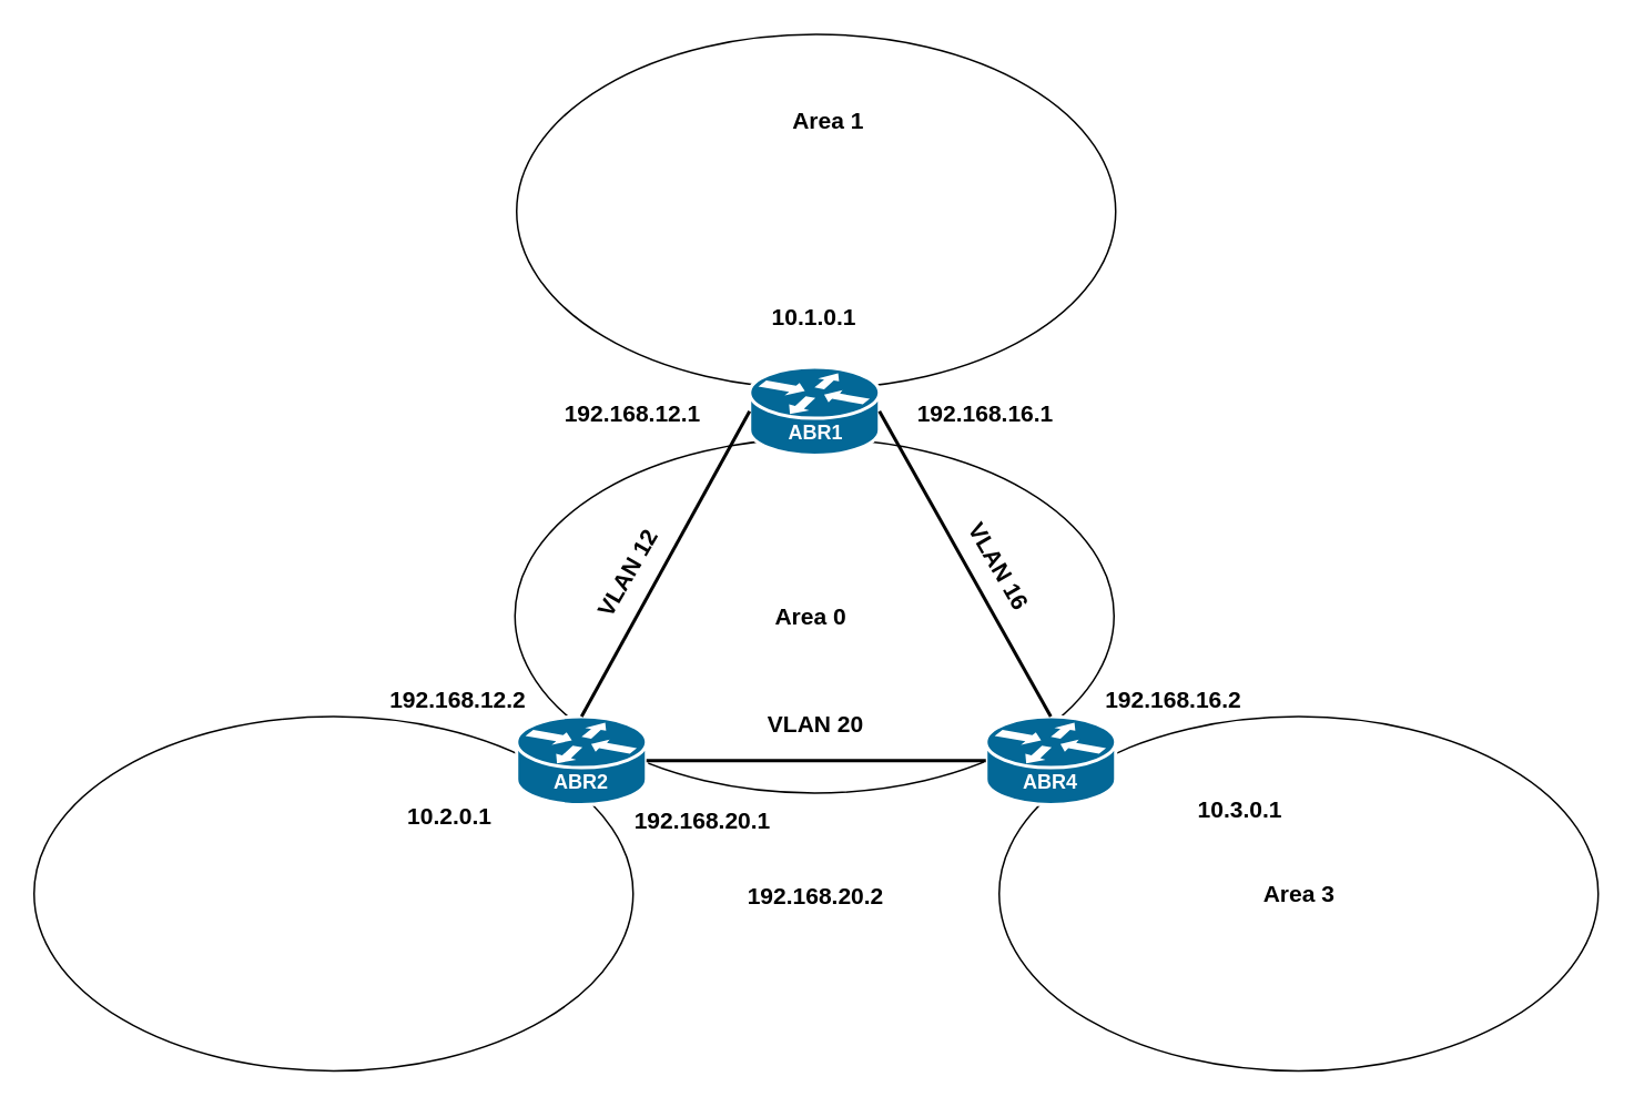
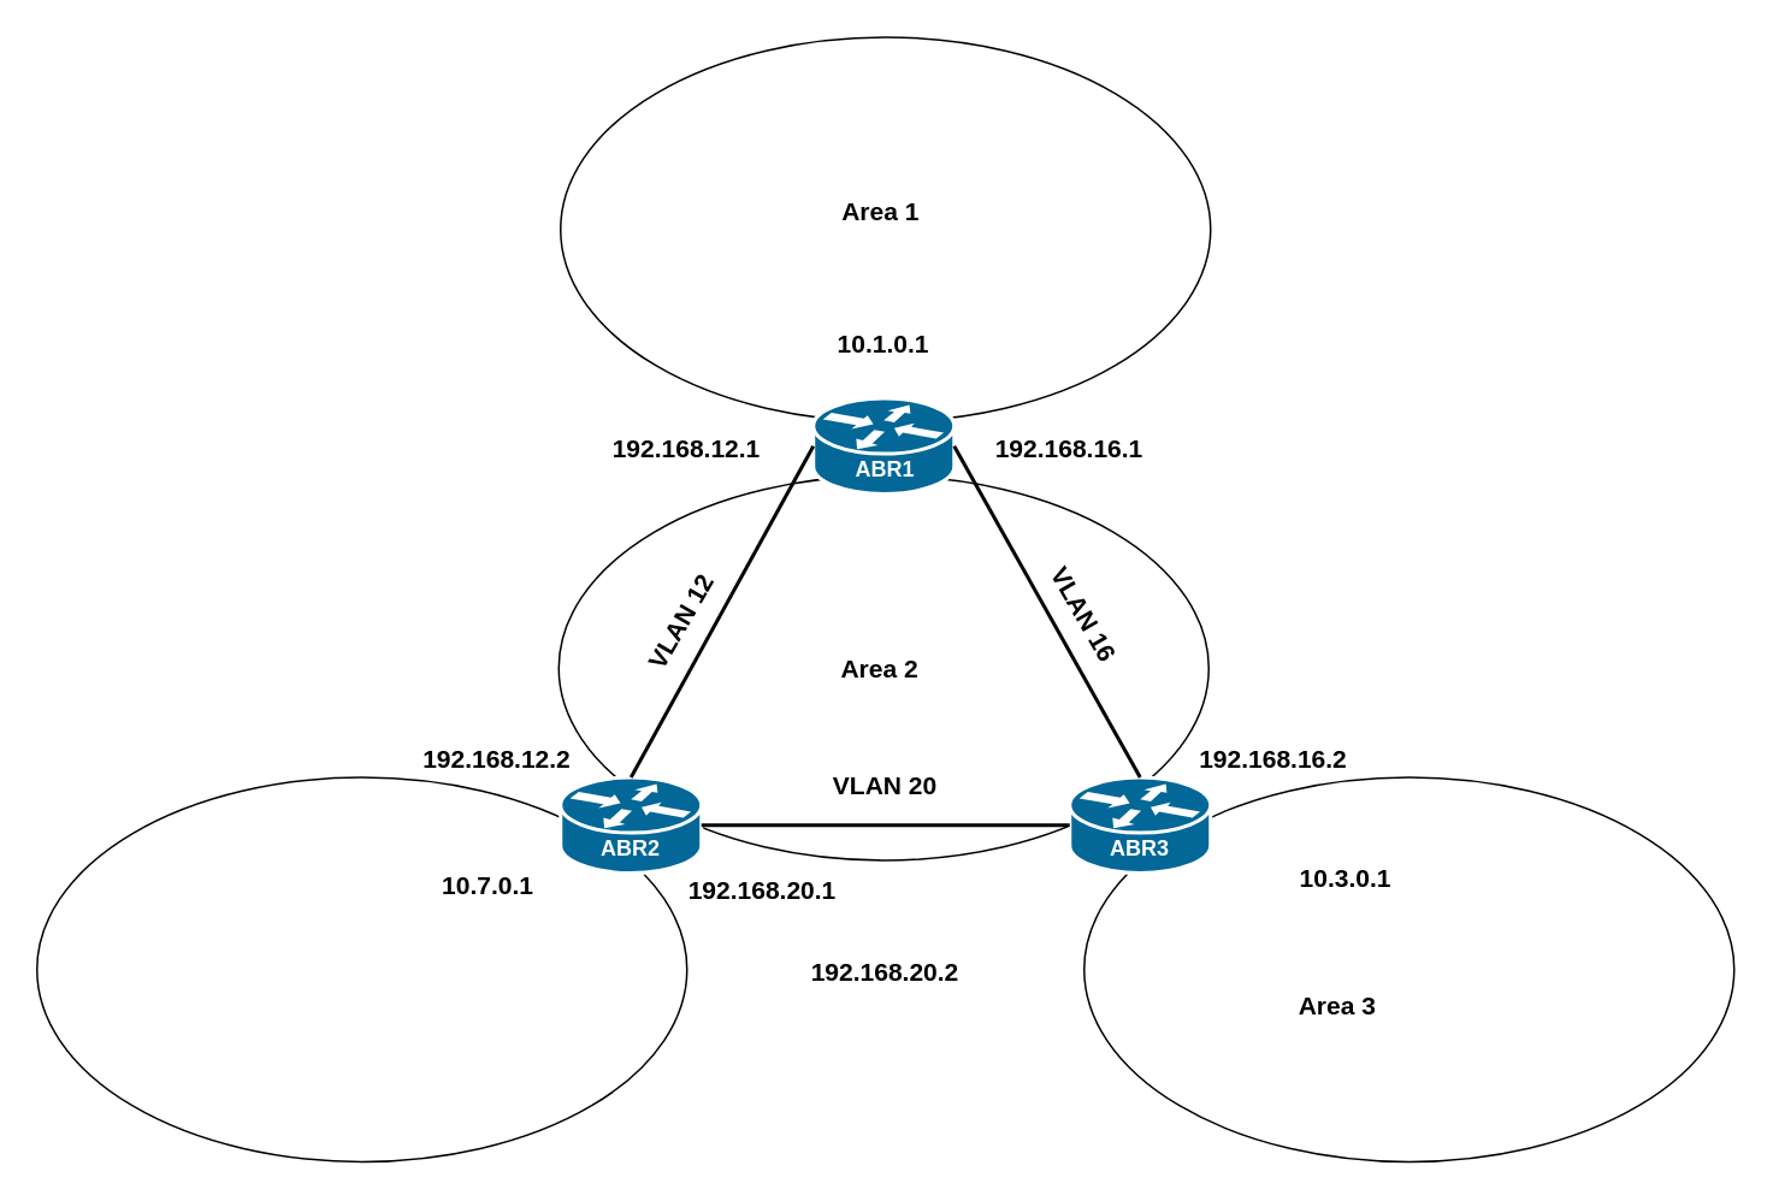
  <mxCell id="0" />
  <mxCell id="1" parent="0" />
  <mxCell id="2" value="" style="ellipse;whiteSpace=wrap;html=1;" vertex="1" parent="1"><mxGeometry x="20" y="430" width="360" height="213" as="geometry" /></mxCell>
  <mxCell id="3" value="" style="ellipse;whiteSpace=wrap;html=1;" vertex="1" parent="1"><mxGeometry x="600" y="430" width="360" height="213" as="geometry" /></mxCell>
  <mxCell id="4" value="" style="ellipse;whiteSpace=wrap;html=1;" vertex="1" parent="1"><mxGeometry x="310" y="20" width="360" height="213" as="geometry" /></mxCell>
  <mxCell id="5" value="" style="ellipse;whiteSpace=wrap;html=1;" vertex="1" parent="1"><mxGeometry x="309" y="263" width="360" height="213" as="geometry" /></mxCell>
  <mxCell id="6" value="" style="shape=mxgraph.cisco.routers.router;html=1;pointerEvents=1;dashed=0;fillColor=#036897;strokeColor=#ffffff;strokeWidth=2;verticalLabelPosition=bottom;verticalAlign=top;align=center;outlineConnect=0;" vertex="1" parent="1"><mxGeometry x="450" y="220" width="78" height="53" as="geometry" /></mxCell>
  <mxCell id="7" value="" style="shape=mxgraph.cisco.routers.router;html=1;pointerEvents=1;dashed=0;fillColor=#036897;strokeColor=#ffffff;strokeWidth=2;verticalLabelPosition=bottom;verticalAlign=top;align=center;outlineConnect=0;" vertex="1" parent="1"><mxGeometry x="592" y="430" width="78" height="53" as="geometry" /></mxCell>
  <mxCell id="8" value="" style="shape=mxgraph.cisco.routers.router;html=1;pointerEvents=1;dashed=0;fillColor=#036897;strokeColor=#ffffff;strokeWidth=2;verticalLabelPosition=bottom;verticalAlign=top;align=center;outlineConnect=0;" vertex="1" parent="1"><mxGeometry x="310" y="430" width="78" height="53" as="geometry" /></mxCell>
  <mxCell id="9" value="" style="endArrow=none;startArrow=none;html=1;startFill=0;endFill=0;strokeWidth=2;" edge="1" parent="1" source="8" target="7"><mxGeometry width="50" height="50" relative="1" as="geometry"><mxPoint x="460" y="526" as="sourcePoint" /><mxPoint x="510" y="476" as="targetPoint" /></mxGeometry></mxCell>
  <mxCell id="10" value="" style="endArrow=none;startArrow=none;html=1;startFill=0;endFill=0;strokeWidth=2;entryX=0;entryY=0.5;entryDx=0;entryDy=0;entryPerimeter=0;exitX=0.5;exitY=0;exitDx=0;exitDy=0;exitPerimeter=0;" edge="1" parent="1" source="8" target="6"><mxGeometry width="50" height="50" relative="1" as="geometry"><mxPoint x="200" y="290" as="sourcePoint" /><mxPoint x="404" y="290" as="targetPoint" /></mxGeometry></mxCell>
  <mxCell id="11" value="" style="endArrow=none;startArrow=none;html=1;startFill=0;endFill=0;strokeWidth=2;entryX=1;entryY=0.5;entryDx=0;entryDy=0;entryPerimeter=0;exitX=0.5;exitY=0;exitDx=0;exitDy=0;exitPerimeter=0;" edge="1" parent="1" source="7" target="6"><mxGeometry width="50" height="50" relative="1" as="geometry"><mxPoint x="528.034" y="416.603" as="sourcePoint" /><mxPoint x="628.724" y="233.155" as="targetPoint" /></mxGeometry></mxCell>
  <mxCell id="12" value="&lt;b&gt;&lt;font color=&quot;#FFFFFF&quot;&gt;ABR2&lt;/font&gt;&lt;/b&gt;" style="text;html=1;strokeColor=none;fillColor=none;align=center;verticalAlign=middle;whiteSpace=wrap;rounded=0;" vertex="1" parent="1"><mxGeometry x="329" y="460" width="40" height="20" as="geometry" /></mxCell>
  <mxCell id="13" value="&lt;font color=&quot;#FFFFFF&quot;&gt;ABR1&lt;/font&gt;" style="text;html=1;strokeColor=none;fillColor=none;align=center;verticalAlign=middle;whiteSpace=wrap;rounded=0;" vertex="1" parent="1"><mxGeometry x="470" y="490" width="40" height="20" as="geometry" /></mxCell>
- <mxCell id="14" value="&lt;b&gt;&lt;font color=&quot;#FFFFFF&quot;&gt;ABR4&lt;/font&gt;&lt;/b&gt;" style="text;html=1;strokeColor=none;fillColor=none;align=center;verticalAlign=middle;whiteSpace=wrap;rounded=0;" vertex="1" parent="1"><mxGeometry x="611" y="460" width="40" height="20" as="geometry" /></mxCell>
+ <mxCell id="14" value="&lt;b&gt;&lt;font color=&quot;#FFFFFF&quot;&gt;ABR3&lt;/font&gt;&lt;/b&gt;" style="text;html=1;strokeColor=none;fillColor=none;align=center;verticalAlign=middle;whiteSpace=wrap;rounded=0;" vertex="1" parent="1"><mxGeometry x="611" y="460" width="40" height="20" as="geometry" /></mxCell>
  <mxCell id="15" value="&lt;b&gt;&lt;font color=&quot;#FFFFFF&quot;&gt;ABR1&lt;/font&gt;&lt;/b&gt;" style="text;html=1;strokeColor=none;fillColor=none;align=center;verticalAlign=middle;whiteSpace=wrap;rounded=0;" vertex="1" parent="1"><mxGeometry x="470" y="250" width="40" height="20" as="geometry" /></mxCell>
- <mxCell id="16" value="&lt;b&gt;&lt;font style=&quot;font-size: 14px&quot;&gt;Area 1&lt;br&gt;&lt;/font&gt;&lt;/b&gt;" style="text;html=1;strokeColor=none;fillColor=none;align=center;verticalAlign=middle;whiteSpace=wrap;rounded=0;" vertex="1" parent="1"><mxGeometry x="470" y="62" width="55" height="20" as="geometry" /></mxCell>
- <mxCell id="17" value="&lt;b&gt;&lt;font style=&quot;font-size: 14px&quot;&gt;Area 3&lt;br&gt;&lt;/font&gt;&lt;/b&gt;" style="text;html=1;strokeColor=none;fillColor=none;align=center;verticalAlign=middle;whiteSpace=wrap;rounded=0;" vertex="1" parent="1"><mxGeometry x="752.5" y="526.5" width="55" height="20" as="geometry" /></mxCell>
- <mxCell id="18" value="&lt;b&gt;&lt;font style=&quot;font-size: 14px&quot;&gt;Area 0&lt;br&gt;&lt;/font&gt;&lt;/b&gt;" style="text;html=1;strokeColor=none;fillColor=none;align=center;verticalAlign=middle;whiteSpace=wrap;rounded=0;" vertex="1" parent="1"><mxGeometry x="460" y="360" width="54" height="20" as="geometry" /></mxCell>
- <mxCell id="19" value="&lt;b&gt;&lt;font style=&quot;font-size: 14px&quot;&gt;10.2.0.1&lt;/font&gt;&lt;/b&gt;" style="text;html=1;strokeColor=none;fillColor=none;align=center;verticalAlign=middle;whiteSpace=wrap;rounded=0;" vertex="1" parent="1"><mxGeometry x="240" y="480" width="60" height="20" as="geometry" /></mxCell>
+ <mxCell id="16" value="&lt;b&gt;&lt;font style=&quot;font-size: 14px&quot;&gt;Area 1&lt;br&gt;&lt;/font&gt;&lt;/b&gt;" style="text;html=1;strokeColor=none;fillColor=none;align=center;verticalAlign=middle;whiteSpace=wrap;rounded=0;" vertex="1" parent="1"><mxGeometry x="460" y="107" width="55" height="20" as="geometry" /></mxCell>
+ <mxCell id="17" value="&lt;b&gt;&lt;font style=&quot;font-size: 14px&quot;&gt;Area 3&lt;br&gt;&lt;/font&gt;&lt;/b&gt;" style="text;html=1;strokeColor=none;fillColor=none;align=center;verticalAlign=middle;whiteSpace=wrap;rounded=0;" vertex="1" parent="1"><mxGeometry x="712.5" y="546.5" width="55" height="20" as="geometry" /></mxCell>
+ <mxCell id="18" value="&lt;b&gt;&lt;font style=&quot;font-size: 14px&quot;&gt;Area 2&lt;br&gt;&lt;/font&gt;&lt;/b&gt;" style="text;html=1;strokeColor=none;fillColor=none;align=center;verticalAlign=middle;whiteSpace=wrap;rounded=0;" vertex="1" parent="1"><mxGeometry x="460" y="360" width="54" height="20" as="geometry" /></mxCell>
+ <mxCell id="19" value="&lt;b&gt;&lt;font style=&quot;font-size: 14px&quot;&gt;10.7.0.1&lt;/font&gt;&lt;/b&gt;" style="text;html=1;strokeColor=none;fillColor=none;align=center;verticalAlign=middle;whiteSpace=wrap;rounded=0;" vertex="1" parent="1"><mxGeometry x="240" y="480" width="60" height="20" as="geometry" /></mxCell>
  <mxCell id="20" value="&lt;b&gt;&lt;font style=&quot;font-size: 14px&quot;&gt;10.1.0.1&lt;/font&gt;&lt;/b&gt;" style="text;html=1;strokeColor=none;fillColor=none;align=center;verticalAlign=middle;whiteSpace=wrap;rounded=0;" vertex="1" parent="1"><mxGeometry x="459" y="180" width="60" height="20" as="geometry" /></mxCell>
  <mxCell id="21" value="&lt;b&gt;&lt;font style=&quot;font-size: 14px&quot;&gt;10.3.0.1&lt;/font&gt;&lt;/b&gt;" style="text;html=1;strokeColor=none;fillColor=none;align=center;verticalAlign=middle;whiteSpace=wrap;rounded=0;" vertex="1" parent="1"><mxGeometry x="715" y="476" width="60" height="20" as="geometry" /></mxCell>
  <mxCell id="22" value="&lt;b&gt;&lt;font style=&quot;font-size: 14px&quot;&gt;192.168.12.2&lt;/font&gt;&lt;/b&gt;" style="text;html=1;strokeColor=none;fillColor=none;align=center;verticalAlign=middle;whiteSpace=wrap;rounded=0;" vertex="1" parent="1"><mxGeometry x="230" y="410" width="90" height="20" as="geometry" /></mxCell>
  <mxCell id="23" value="&lt;div&gt;&lt;b&gt;&lt;font style=&quot;font-size: 14px&quot;&gt;192.168.12.1&lt;/font&gt;&lt;/b&gt;&lt;/div&gt;" style="text;html=1;strokeColor=none;fillColor=none;align=center;verticalAlign=middle;whiteSpace=wrap;rounded=0;" vertex="1" parent="1"><mxGeometry x="335" y="238" width="90" height="20" as="geometry" /></mxCell>
  <mxCell id="24" value="&lt;div&gt;&lt;b&gt;&lt;font style=&quot;font-size: 14px&quot;&gt;192.168.16.1&lt;/font&gt;&lt;/b&gt;&lt;/div&gt;" style="text;html=1;strokeColor=none;fillColor=none;align=center;verticalAlign=middle;whiteSpace=wrap;rounded=0;" vertex="1" parent="1"><mxGeometry x="547" y="238" width="90" height="20" as="geometry" /></mxCell>
  <mxCell id="25" value="&lt;div&gt;&lt;b&gt;&lt;font style=&quot;font-size: 14px&quot;&gt;192.168.16.2&lt;/font&gt;&lt;/b&gt;&lt;/div&gt;" style="text;html=1;strokeColor=none;fillColor=none;align=center;verticalAlign=middle;whiteSpace=wrap;rounded=0;" vertex="1" parent="1"><mxGeometry x="660" y="410" width="90" height="20" as="geometry" /></mxCell>
  <mxCell id="26" value="&lt;font style=&quot;font-size: 14px&quot;&gt;&lt;b&gt;VLAN 12&lt;/b&gt;&lt;/font&gt;" style="text;html=1;strokeColor=none;fillColor=none;align=center;verticalAlign=middle;whiteSpace=wrap;rounded=0;rotation=-60;" vertex="1" parent="1"><mxGeometry x="340" y="334" width="74" height="20" as="geometry" /></mxCell>
  <mxCell id="27" value="&lt;font style=&quot;font-size: 14px&quot;&gt;&lt;b&gt;VLAN 16&lt;/b&gt;&lt;/font&gt;" style="text;html=1;strokeColor=none;fillColor=none;align=center;verticalAlign=middle;whiteSpace=wrap;rounded=0;rotation=60;" vertex="1" parent="1"><mxGeometry x="563" y="330" width="74" height="20" as="geometry" /></mxCell>
  <mxCell id="28" value="&lt;font style=&quot;font-size: 14px&quot;&gt;&lt;b&gt;VLAN 20&lt;br&gt;&lt;/b&gt;&lt;/font&gt;" style="text;html=1;strokeColor=none;fillColor=none;align=center;verticalAlign=middle;whiteSpace=wrap;rounded=0;rotation=0;" vertex="1" parent="1"><mxGeometry x="453" y="425" width="74" height="20" as="geometry" /></mxCell>
  <mxCell id="29" value="&lt;b&gt;&lt;font style=&quot;font-size: 14px&quot;&gt;192.168.20.1&lt;/font&gt;&lt;/b&gt;" style="text;html=1;strokeColor=none;fillColor=none;align=center;verticalAlign=middle;whiteSpace=wrap;rounded=0;" vertex="1" parent="1"><mxGeometry x="377" y="483" width="90" height="20" as="geometry" /></mxCell>
  <mxCell id="30" value="&lt;b&gt;&lt;font style=&quot;font-size: 14px&quot;&gt;192.168.20.2&lt;/font&gt;&lt;/b&gt;" style="text;html=1;strokeColor=none;fillColor=none;align=center;verticalAlign=middle;whiteSpace=wrap;rounded=0;" vertex="1" parent="1"><mxGeometry x="445" y="528" width="90" height="20" as="geometry" /></mxCell>
